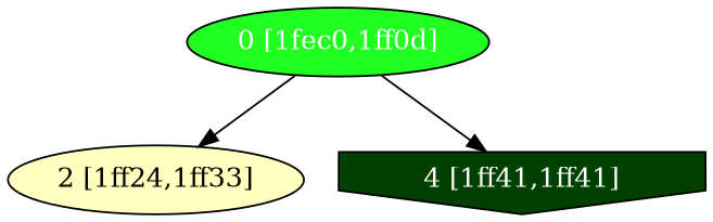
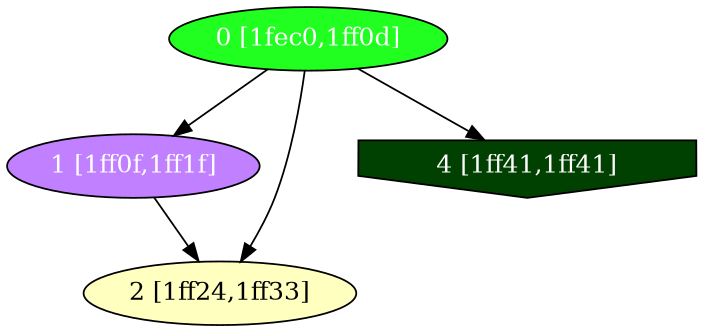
  digraph {
    node [fontcolor="#ffffff" shape=oval style=filled]
    n1 [fillcolor="#20FF20" label="0 [1fec0,1ff0d]"]
+   n2 [fillcolor="#C080FF" label="1 [1ff0f,1ff1f]"]
    n3 [fillcolor="#FFFFC0" fontcolor="#000000" label="2 [1ff24,1ff33]"]
    n4 [fillcolor="#004000" label="4 [1ff41,1ff41]" shape=invhouse]
+   n1 -> n2
    n1 -> n3
    n1 -> n4
+   n2 -> n3
  }
